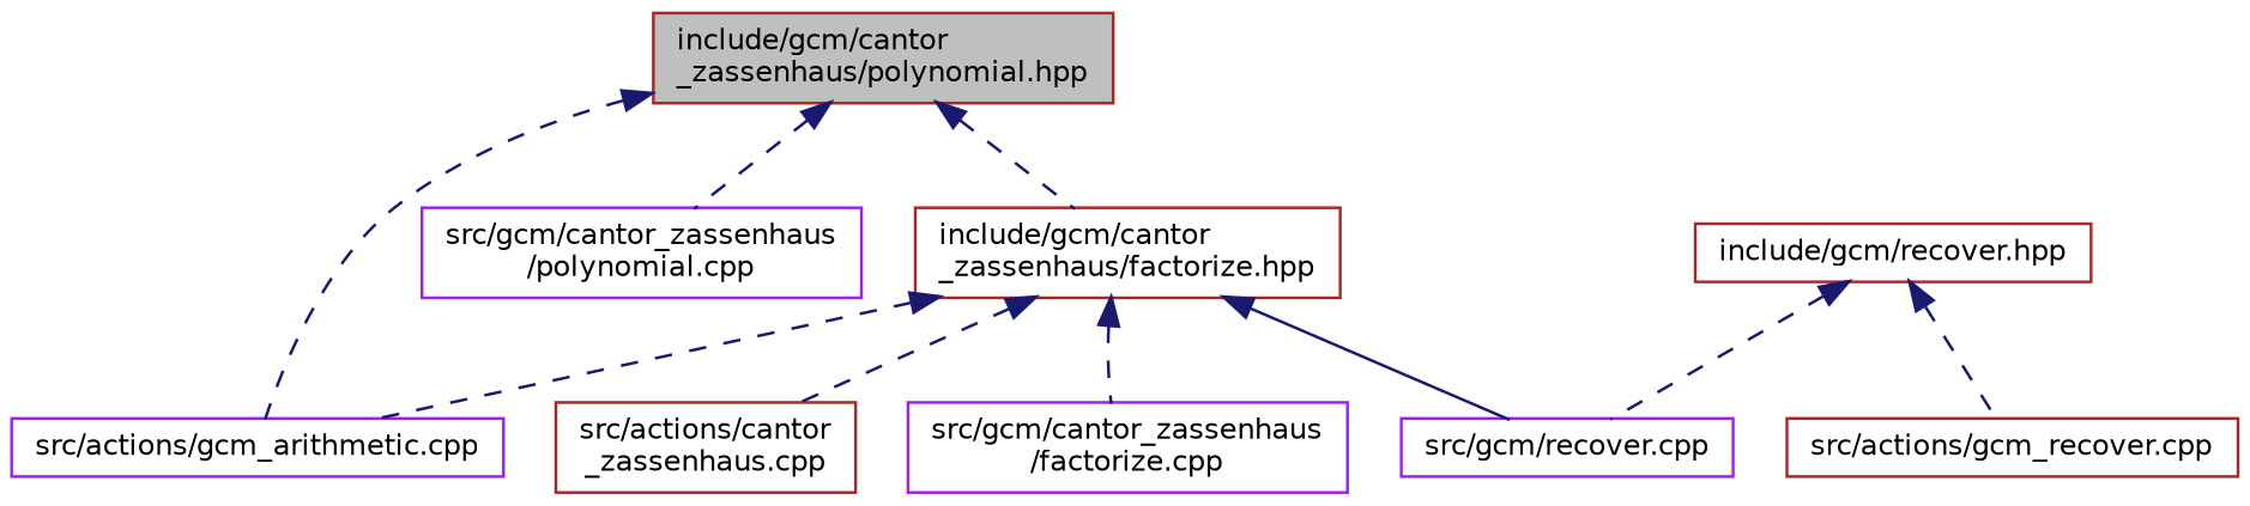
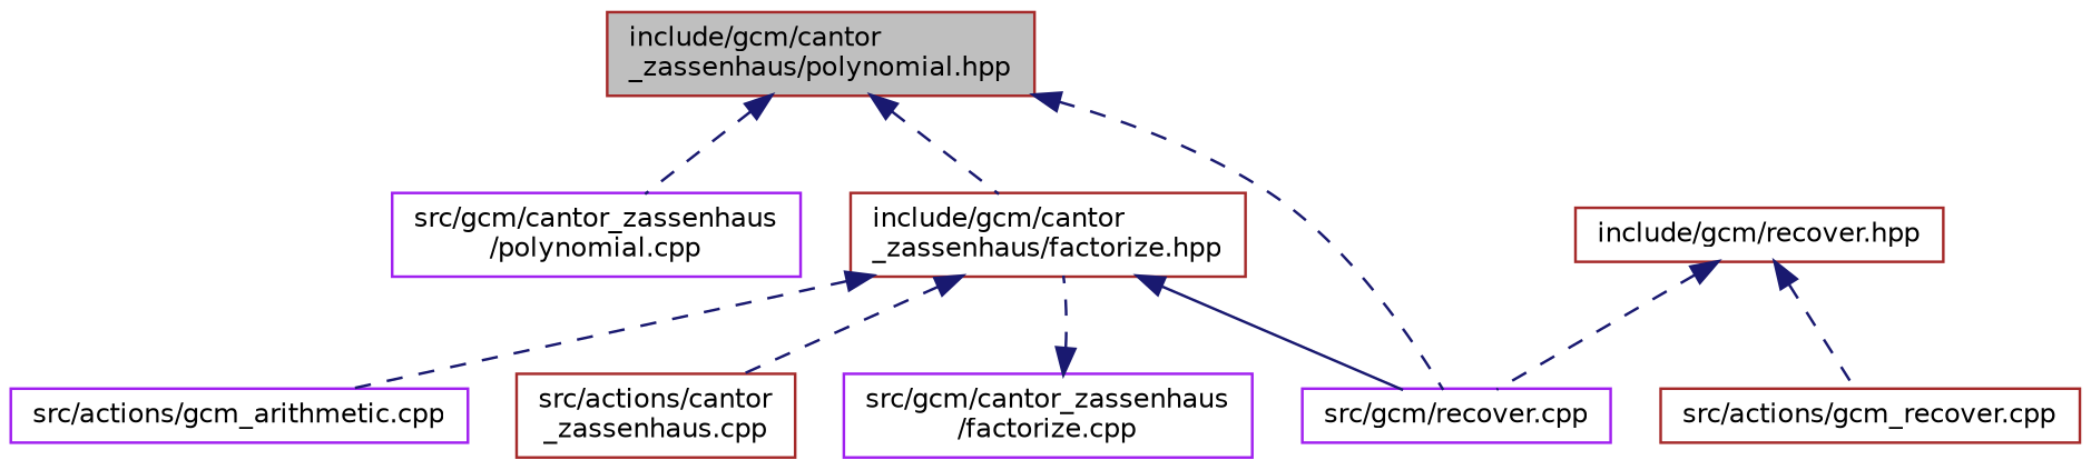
  digraph {
    node [color=brown fillcolor=white fontname=Helvetica fontsize=10 shape=record style=filled]
    edge [color=midnightblue dir=back fontname=Helvetica fontsize=10 labelfontname=Helvetica labelfontsize=10 style=dashed]
    n1 [fillcolor=grey75 fontcolor=black height=0.2 label="include/gcm/cantor\l_zassenhaus/polynomial.hpp" width=0.4]
    n2 [color=purple height=0.2 label="src/actions/gcm_arithmetic.cpp" width=0.4]
    n3 [color=purple height=0.2 label="src/gcm/cantor_zassenhaus\l/polynomial.cpp" width=0.4]
    n4 [height=0.2 label="include/gcm/cantor\l_zassenhaus/factorize.hpp" width=0.4]
    n5 [height=0.2 label="src/actions/cantor\l_zassenhaus.cpp" width=0.4]
    n6 [color=purple height=0.2 label="src/gcm/cantor_zassenhaus\l/factorize.cpp" width=0.4]
    n7 [color=purple height=0.2 label="src/gcm/recover.cpp" width=0.4]
    n8 [height=0.2 label="include/gcm/recover.hpp" width=0.4]
    n9 [height=0.2 label="src/actions/gcm_recover.cpp" width=0.4]
-   n1 -> n2
+   n1 -> n7
    n1 -> n3
    n1 -> n4
    n4 -> n2
    n4 -> n5
-   n4 -> n6
+   n6 -> n4
    n4 -> n7 [style=solid]
    n8 -> n7
    n8 -> n9
  }
